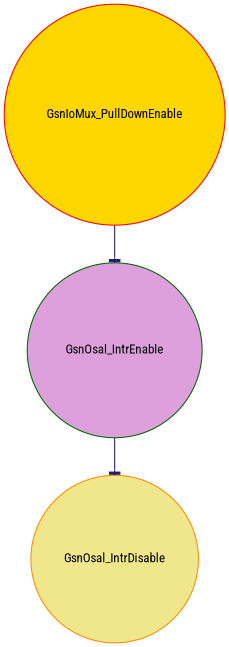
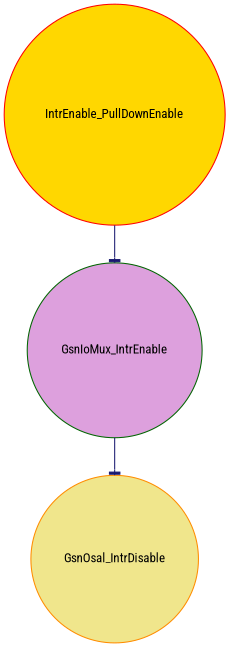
  digraph {
    fontname="Roboto Condensed"
    rankdir=TB
    node [fontname="Roboto Condensed" fontsize=12 shape=circle style=filled]
    edge [arrowhead=tee color=midnightblue fontname="Roboto Condensed" fontsize=12 labelfontname=FreeSans labelfontsize=12 style=solid]
-   n1 [color=red fillcolor=gold fontcolor=black height=0.2 label=GsnIoMux_PullDownEnable width=0.4]
-   n2 [color=darkgreen fillcolor=plum height=0.2 label=GsnOsal_IntrEnable width=0.4]
+   n1 [color=red fillcolor=gold fontcolor=black height=0.2 label=IntrEnable_PullDownEnable width=0.4]
+   n2 [color=darkgreen fillcolor=plum height=0.2 label=GsnIoMux_IntrEnable width=0.4]
    n3 [color=darkorange fillcolor=khaki height=0.2 label=GsnOsal_IntrDisable width=0.4]
    n1 -> n2
    n2 -> n3
  }
